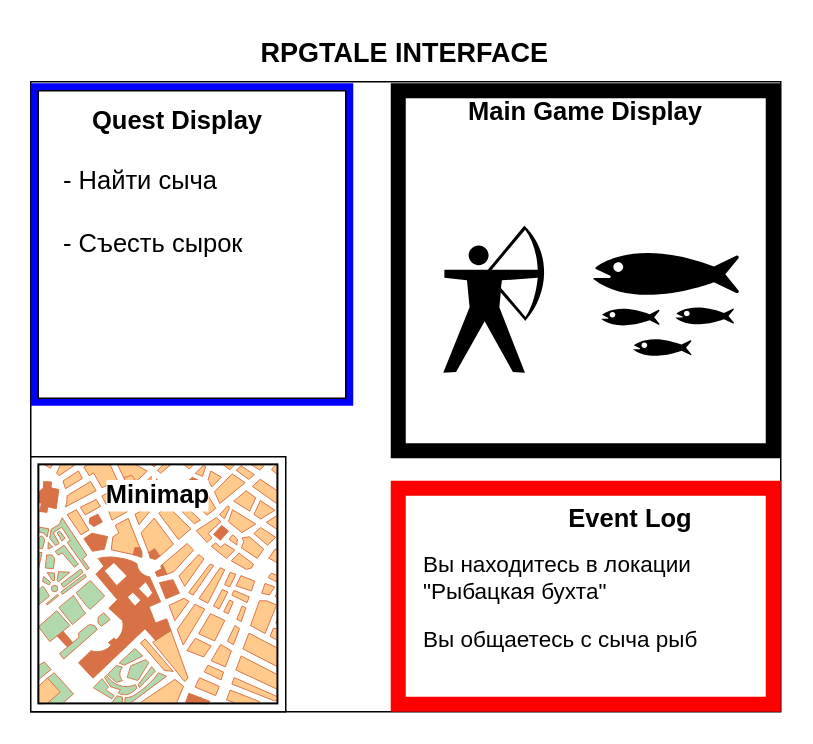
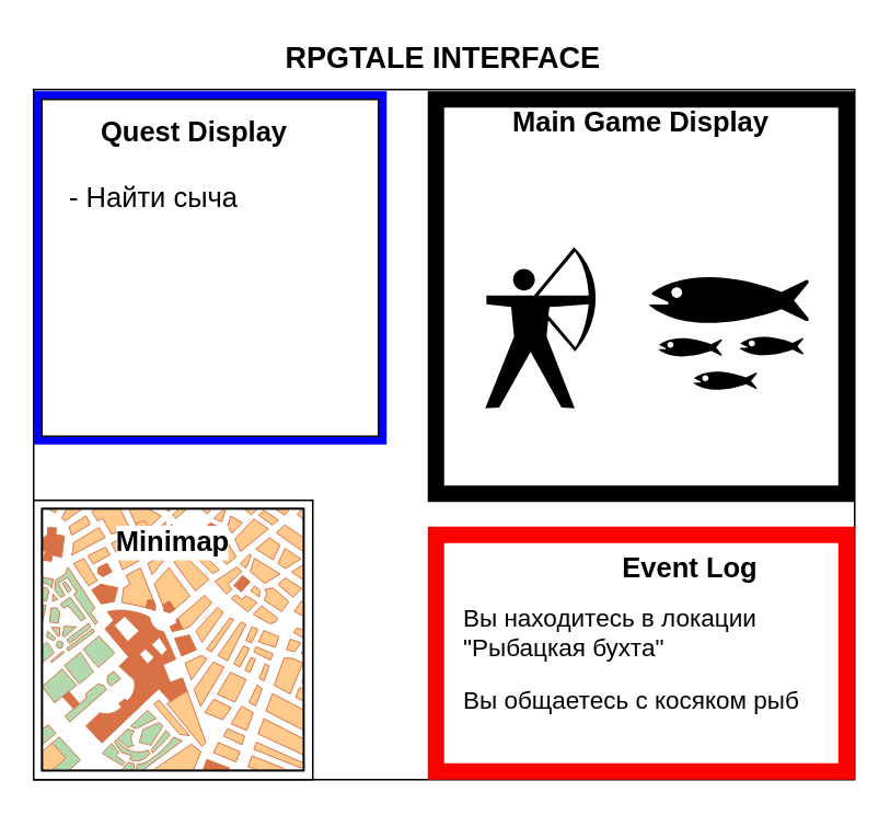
  <mxCell id="0" />
  <mxCell id="1" parent="0" />
  <mxCell id="2" value="" style="rounded=0;whiteSpace=wrap;html=1;" parent="1" vertex="1"><mxGeometry x="20" y="54" width="500" height="420" as="geometry" /></mxCell>
  <mxCell id="3" value="" style="rounded=0;whiteSpace=wrap;html=1;strokeWidth=10;" vertex="1" parent="1"><mxGeometry x="265" y="60" width="250" height="240" as="geometry" /></mxCell>
  <mxCell id="4" value="RPGTALE INTERFACE" style="text;html=1;strokeColor=none;fillColor=none;align=center;verticalAlign=middle;whiteSpace=wrap;rounded=0;fontStyle=1;fontSize=18;" vertex="1" parent="1"><mxGeometry x="172" y="20" width="195" height="30" as="geometry" /></mxCell>
  <mxCell id="5" value="Main Game Display" style="text;html=1;strokeColor=none;fillColor=none;align=center;verticalAlign=middle;whiteSpace=wrap;rounded=0;fontSize=17;fontStyle=1" vertex="1" parent="1"><mxGeometry x="310" y="60" width="160" height="30" as="geometry" /></mxCell>
  <mxCell id="6" value="" style="shape=mxgraph.signs.sports.archery;html=1;pointerEvents=1;fillColor=#000000;strokeColor=none;verticalLabelPosition=bottom;verticalAlign=top;align=center;sketch=0;fontSize=17;" vertex="1" parent="1"><mxGeometry x="295" y="150" width="72" height="98" as="geometry" /></mxCell>
  <mxCell id="7" value="" style="shape=mxgraph.signs.animals.fish_hatchery;html=1;pointerEvents=1;fillColor=#000000;strokeColor=none;verticalLabelPosition=bottom;verticalAlign=top;align=center;sketch=0;fontSize=17;" vertex="1" parent="1"><mxGeometry x="395" y="156.5" width="97" height="85" as="geometry" /></mxCell>
  <mxCell id="8" value="" style="group;strokeWidth=10;strokeColor=#0000FF;" vertex="1" connectable="0" parent="1"><mxGeometry x="25" y="60" width="205" height="205" as="geometry" /></mxCell>
  <mxCell id="9" value="" style="rounded=0;whiteSpace=wrap;html=1;" vertex="1" parent="8"><mxGeometry width="205" height="205" as="geometry" /></mxCell>
  <mxCell id="10" value="Quest Display" style="text;html=1;strokeColor=none;fillColor=none;align=center;verticalAlign=middle;whiteSpace=wrap;rounded=0;fontSize=17;fontStyle=1" vertex="1" parent="8"><mxGeometry x="12.5" y="6" width="160" height="30" as="geometry" /></mxCell>
  <mxCell id="11" value="- Найти сыча" style="text;html=1;strokeColor=none;fillColor=none;align=left;verticalAlign=middle;whiteSpace=wrap;rounded=0;labelBackgroundColor=default;labelBorderColor=none;fontSize=17;fontColor=#000000;" vertex="1" parent="8"><mxGeometry x="15" y="46" width="140" height="30" as="geometry" /></mxCell>
- <mxCell id="12" value="- Съесть сырок" style="text;html=1;strokeColor=none;fillColor=none;align=left;verticalAlign=middle;whiteSpace=wrap;rounded=0;labelBackgroundColor=default;labelBorderColor=none;fontSize=17;fontColor=#000000;" vertex="1" parent="8"><mxGeometry x="15" y="87.5" width="140" height="30" as="geometry" /></mxCell>
  <mxCell id="13" value="" style="group" vertex="1" connectable="0" parent="1"><mxGeometry x="20" y="304" width="170" height="170" as="geometry" /></mxCell>
  <mxCell id="14" value="" style="rounded=0;whiteSpace=wrap;html=1;" vertex="1" parent="13"><mxGeometry width="170" height="170.0" as="geometry" /></mxCell>
  <mxCell id="15" value="" style="verticalLabelPosition=bottom;shadow=0;dashed=0;align=center;html=1;verticalAlign=top;strokeWidth=1;shape=mxgraph.mockup.misc.map;fontSize=17;" vertex="1" parent="13"><mxGeometry x="5" y="5" width="160" height="160" as="geometry" /></mxCell>
  <mxCell id="16" value="Minimap" style="text;html=1;strokeColor=none;fillColor=none;align=center;verticalAlign=middle;whiteSpace=wrap;rounded=0;fontSize=17;fontStyle=1;fontColor=#000000;labelBorderColor=none;labelBackgroundColor=default;" vertex="1" parent="13"><mxGeometry width="170" height="51.0" as="geometry" /></mxCell>
  <mxCell id="17" value="" style="group" vertex="1" connectable="0" parent="1"><mxGeometry x="265" y="325" width="250" height="144" as="geometry" /></mxCell>
  <mxCell id="18" value="" style="rounded=0;whiteSpace=wrap;html=1;strokeColor=#FF0000;strokeWidth=10;" vertex="1" parent="17"><mxGeometry width="250" height="144" as="geometry" /></mxCell>
  <mxCell id="19" value="Event Log" style="text;html=1;strokeColor=none;fillColor=none;align=center;verticalAlign=middle;whiteSpace=wrap;rounded=0;fontSize=17;fontStyle=1" vertex="1" parent="17"><mxGeometry x="75" y="6" width="160" height="30" as="geometry" /></mxCell>
  <mxCell id="20" value="Вы находитесь в локации &quot;Рыбацкая бухта&quot;" style="text;html=1;strokeColor=none;fillColor=none;align=left;verticalAlign=middle;whiteSpace=wrap;rounded=0;labelBackgroundColor=default;labelBorderColor=none;fontSize=15;fontColor=#000000;" vertex="1" parent="17"><mxGeometry x="15" y="44" width="200" height="30" as="geometry" /></mxCell>
- <mxCell id="21" value="Вы общаетесь с сыча рыб" style="text;html=1;strokeColor=none;fillColor=none;align=left;verticalAlign=middle;whiteSpace=wrap;rounded=0;labelBackgroundColor=default;labelBorderColor=none;fontSize=15;fontColor=#000000;spacing=2;spacingLeft=0;spacingBottom=0;strokeWidth=4;" vertex="1" parent="17"><mxGeometry x="15" y="85" width="230" height="30" as="geometry" /></mxCell>
+ <mxCell id="21" value="Вы общаетесь с косяком рыб" style="text;html=1;strokeColor=none;fillColor=none;align=left;verticalAlign=middle;whiteSpace=wrap;rounded=0;labelBackgroundColor=default;labelBorderColor=none;fontSize=15;fontColor=#000000;spacing=2;spacingLeft=0;spacingBottom=0;strokeWidth=4;" vertex="1" parent="17"><mxGeometry x="15" y="85" width="230" height="30" as="geometry" /></mxCell>
